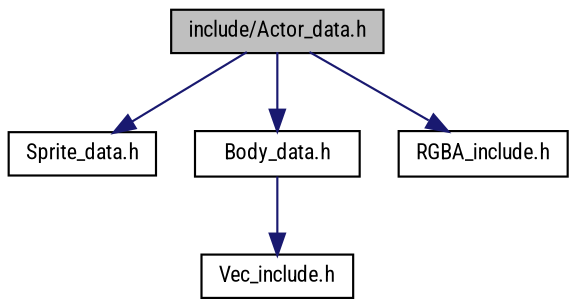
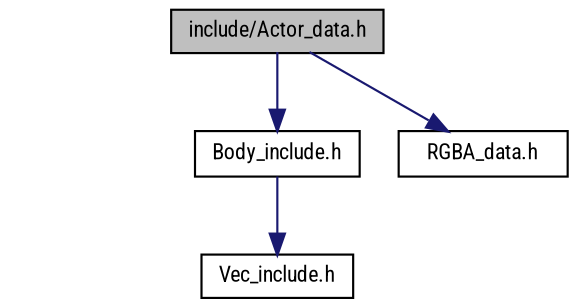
  digraph {
    fontname="Roboto Condensed"
    node [color=black fillcolor=white fontname="Roboto Condensed" fontsize=10 shape=record style=filled]
    edge [color=midnightblue fontname="Roboto Condensed" fontsize=10 labelfontname=Helvetica labelfontsize=10 style=solid]
    n1 [fillcolor=grey75 fontcolor=black height=0.2 label="include/Actor_data.h" width=0.4]
-   n2 [height=0.2 label="Sprite_data.h" width=0.4]
-   n3 [height=0.2 label="Body_data.h" width=0.4]
-   n4 [height=0.2 label="RGBA_include.h" width=0.4]
+   n3 [height=0.2 label="Body_include.h" width=0.4]
+   n4 [height=0.2 label="RGBA_data.h" width=0.4]
    n5 [height=0.2 label="Vec_include.h" width=0.4]
-   n1 -> n2
    n1 -> n3
    n1 -> n4
    n3 -> n5
  }
